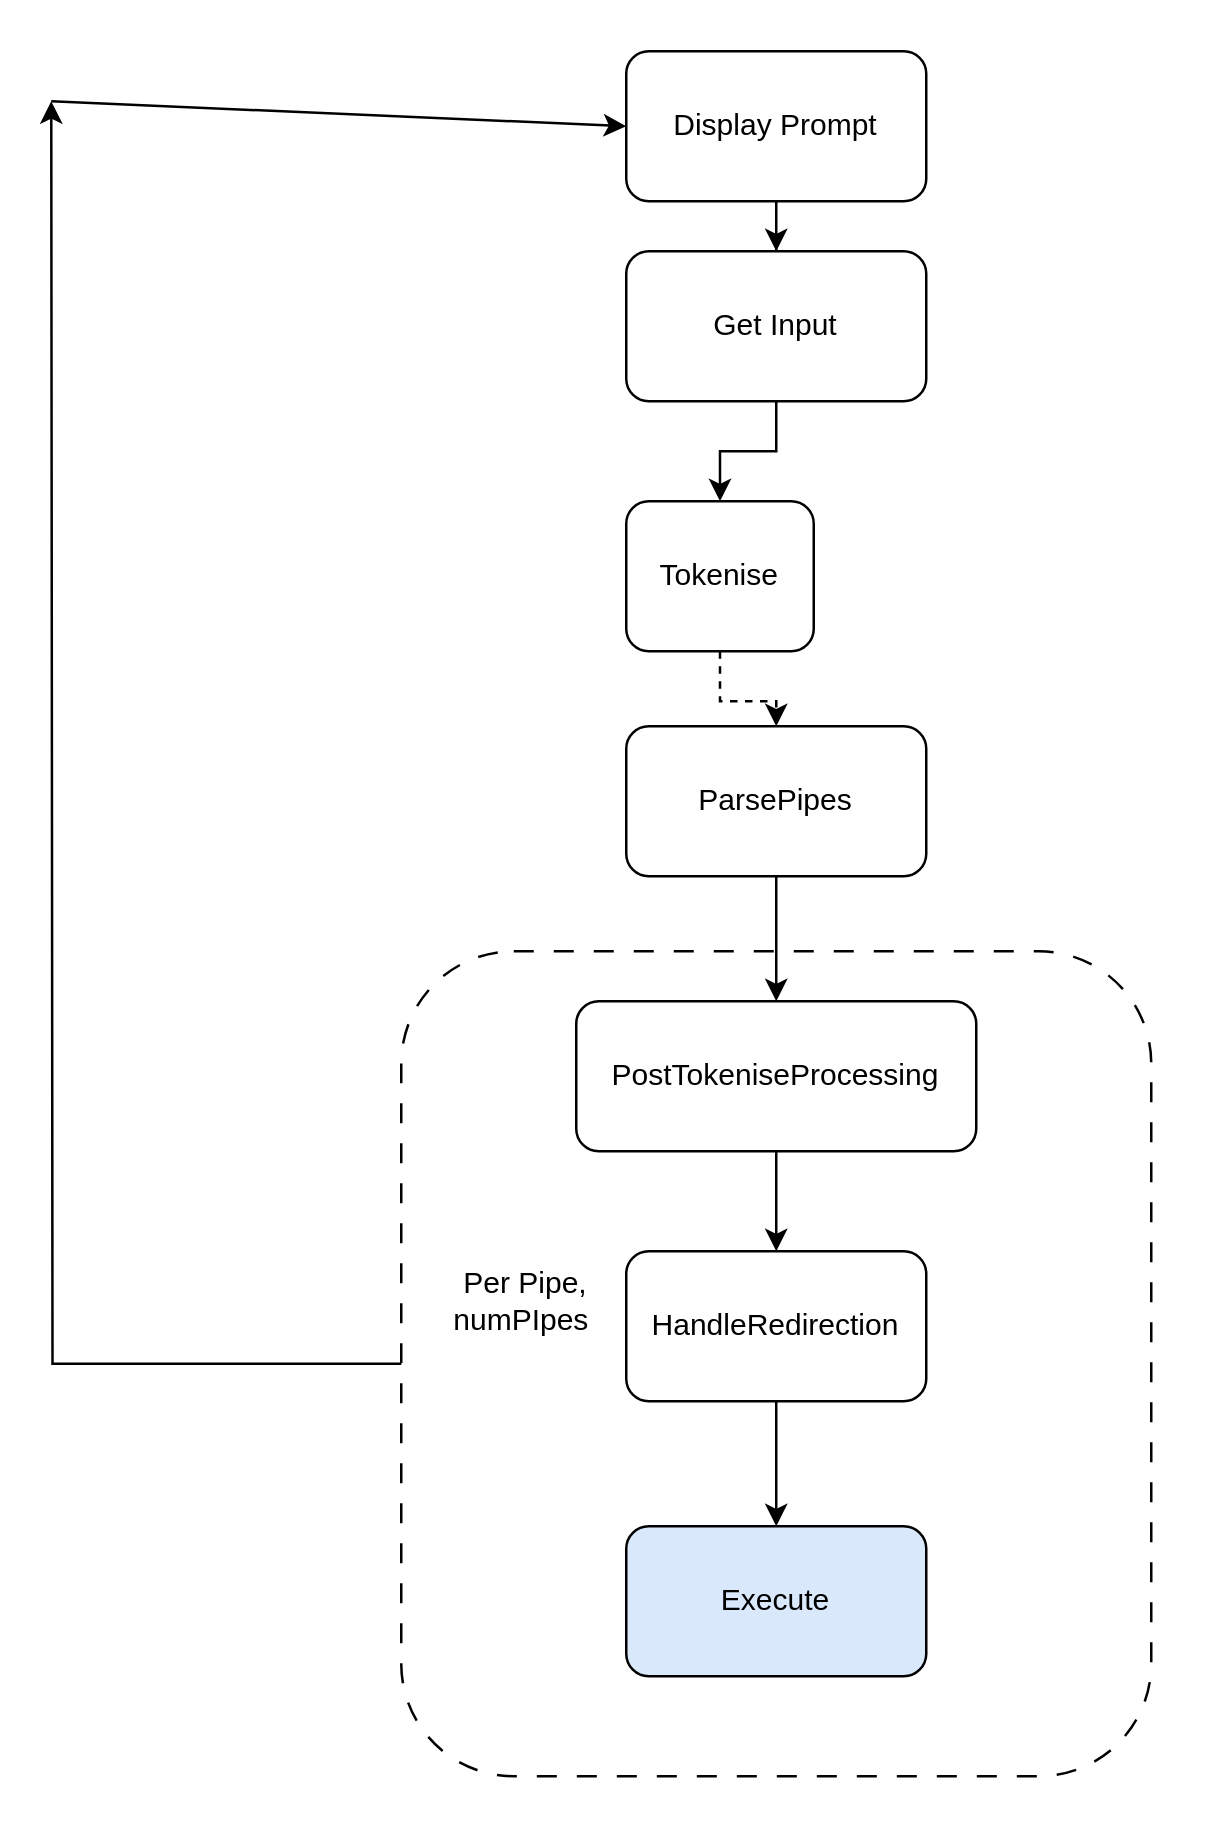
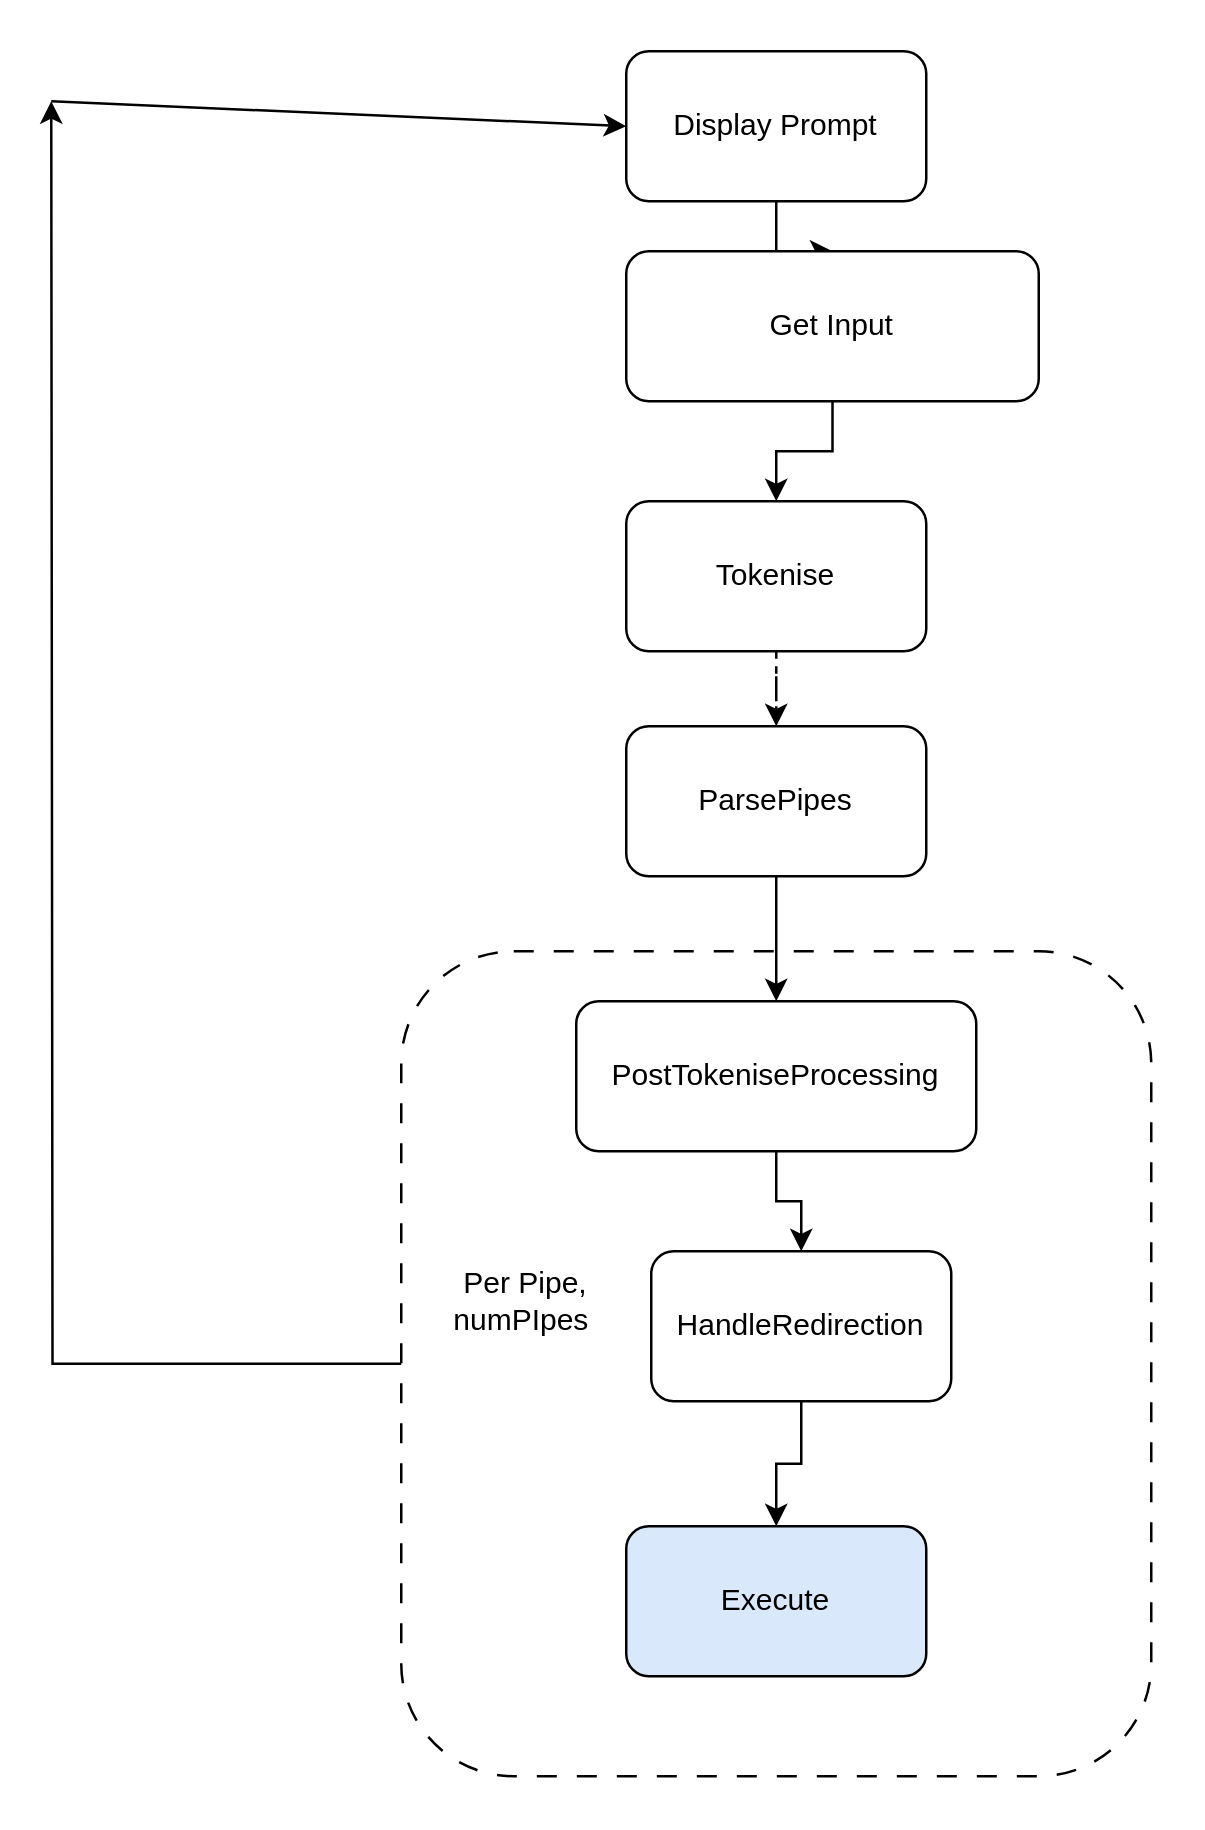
  <mxCell id="0" />
  <mxCell id="1" parent="0" />
  <mxCell id="2" value="" style="edgeStyle=orthogonalEdgeStyle;rounded=0;orthogonalLoop=1;jettySize=auto;html=1;" edge="1" parent="1" source="3" target="5"><mxGeometry relative="1" as="geometry" /></mxCell>
  <mxCell id="3" value="Display Prompt" style="rounded=1;whiteSpace=wrap;html=1;" vertex="1" parent="1"><mxGeometry x="250" y="20" width="120" height="60" as="geometry" /></mxCell>
  <mxCell id="4" value="" style="edgeStyle=orthogonalEdgeStyle;rounded=0;orthogonalLoop=1;jettySize=auto;html=1;" edge="1" parent="1" source="5" target="7"><mxGeometry relative="1" as="geometry" /></mxCell>
- <mxCell id="5" value="Get Input" style="rounded=1;whiteSpace=wrap;html=1;" vertex="1" parent="1"><mxGeometry x="250" y="100" width="120" height="60" as="geometry" /></mxCell>
+ <mxCell id="5" value="Get Input" style="rounded=1;whiteSpace=wrap;html=1;" vertex="1" parent="1"><mxGeometry x="250" y="100" width="165" height="60" as="geometry" /></mxCell>
  <mxCell id="6" value="" style="edgeStyle=orthogonalEdgeStyle;rounded=0;orthogonalLoop=1;jettySize=auto;html=1;entryX=0.5;entryY=0;entryDx=0;entryDy=0;dashed=1;" edge="1" parent="1" source="7" target="17"><mxGeometry relative="1" as="geometry" /></mxCell>
- <mxCell id="7" value="Tokenise" style="rounded=1;whiteSpace=wrap;html=1;" vertex="1" parent="1"><mxGeometry x="250" y="200" width="75" height="60" as="geometry" /></mxCell>
+ <mxCell id="7" value="Tokenise" style="rounded=1;whiteSpace=wrap;html=1;" vertex="1" parent="1"><mxGeometry x="250" y="200" width="120" height="60" as="geometry" /></mxCell>
  <mxCell id="8" value="" style="edgeStyle=orthogonalEdgeStyle;rounded=0;orthogonalLoop=1;jettySize=auto;html=1;" edge="1" parent="1" source="9" target="11"><mxGeometry relative="1" as="geometry" /></mxCell>
  <mxCell id="9" value="PostTokeniseProcessing" style="rounded=1;whiteSpace=wrap;html=1;" vertex="1" parent="1"><mxGeometry x="230" y="400" width="160" height="60" as="geometry" /></mxCell>
  <mxCell id="10" value="" style="edgeStyle=orthogonalEdgeStyle;rounded=0;orthogonalLoop=1;jettySize=auto;html=1;" edge="1" parent="1" source="11" target="12"><mxGeometry relative="1" as="geometry" /></mxCell>
- <mxCell id="11" value="HandleRedirection" style="rounded=1;whiteSpace=wrap;html=1;" vertex="1" parent="1"><mxGeometry x="250" y="500" width="120" height="60" as="geometry" /></mxCell>
+ <mxCell id="11" value="HandleRedirection" style="rounded=1;whiteSpace=wrap;html=1;" vertex="1" parent="1"><mxGeometry x="260" y="500" width="120" height="60" as="geometry" /></mxCell>
  <mxCell id="12" value="Execute" style="rounded=1;whiteSpace=wrap;html=1;fillColor=#dae8fc;" vertex="1" parent="1"><mxGeometry x="250" y="610" width="120" height="60" as="geometry" /></mxCell>
  <mxCell id="13" style="edgeStyle=orthogonalEdgeStyle;rounded=0;orthogonalLoop=1;jettySize=auto;html=1;" edge="1" parent="1" source="14"><mxGeometry relative="1" as="geometry"><mxPoint x="20" y="40" as="targetPoint" /></mxGeometry></mxCell>
  <mxCell id="14" value="" style="rounded=1;whiteSpace=wrap;html=1;dashed=1;dashPattern=8 8;fillColor=none;" vertex="1" parent="1"><mxGeometry x="160" y="380" width="300" height="330" as="geometry" /></mxCell>
  <mxCell id="15" value="Per Pipe, numPIpes&amp;nbsp;" style="text;html=1;strokeColor=none;fillColor=none;align=center;verticalAlign=middle;whiteSpace=wrap;rounded=0;" vertex="1" parent="1"><mxGeometry x="180" y="505" width="60" height="30" as="geometry" /></mxCell>
  <mxCell id="16" value="" style="endArrow=classic;html=1;rounded=0;entryX=0;entryY=0.5;entryDx=0;entryDy=0;" edge="1" parent="1" target="3"><mxGeometry width="50" height="50" relative="1" as="geometry"><mxPoint x="20" y="40" as="sourcePoint" /><mxPoint x="250" y="110" as="targetPoint" /></mxGeometry></mxCell>
  <mxCell id="17" value="ParsePipes" style="rounded=1;whiteSpace=wrap;html=1;" vertex="1" parent="1"><mxGeometry x="250" y="290" width="120" height="60" as="geometry" /></mxCell>
  <mxCell id="18" value="" style="edgeStyle=orthogonalEdgeStyle;rounded=0;orthogonalLoop=1;jettySize=auto;html=1;" edge="1" parent="1"><mxGeometry relative="1" as="geometry"><mxPoint x="310" y="350" as="sourcePoint" /><mxPoint x="310" y="400" as="targetPoint" /></mxGeometry></mxCell>
